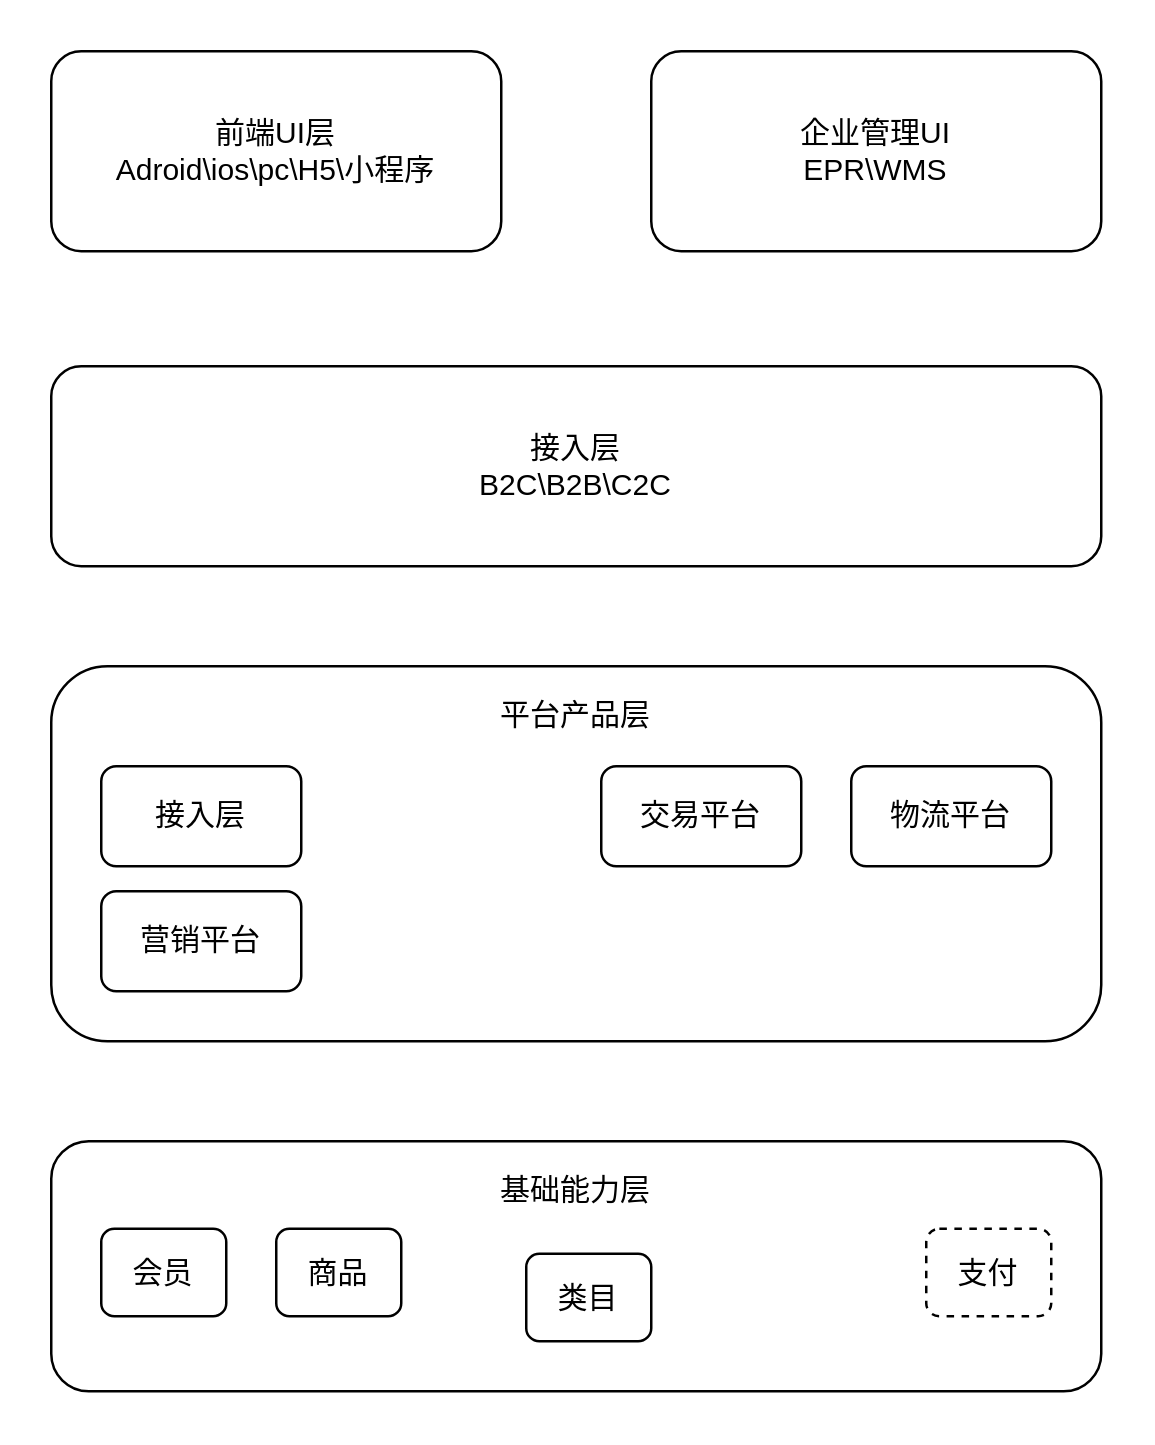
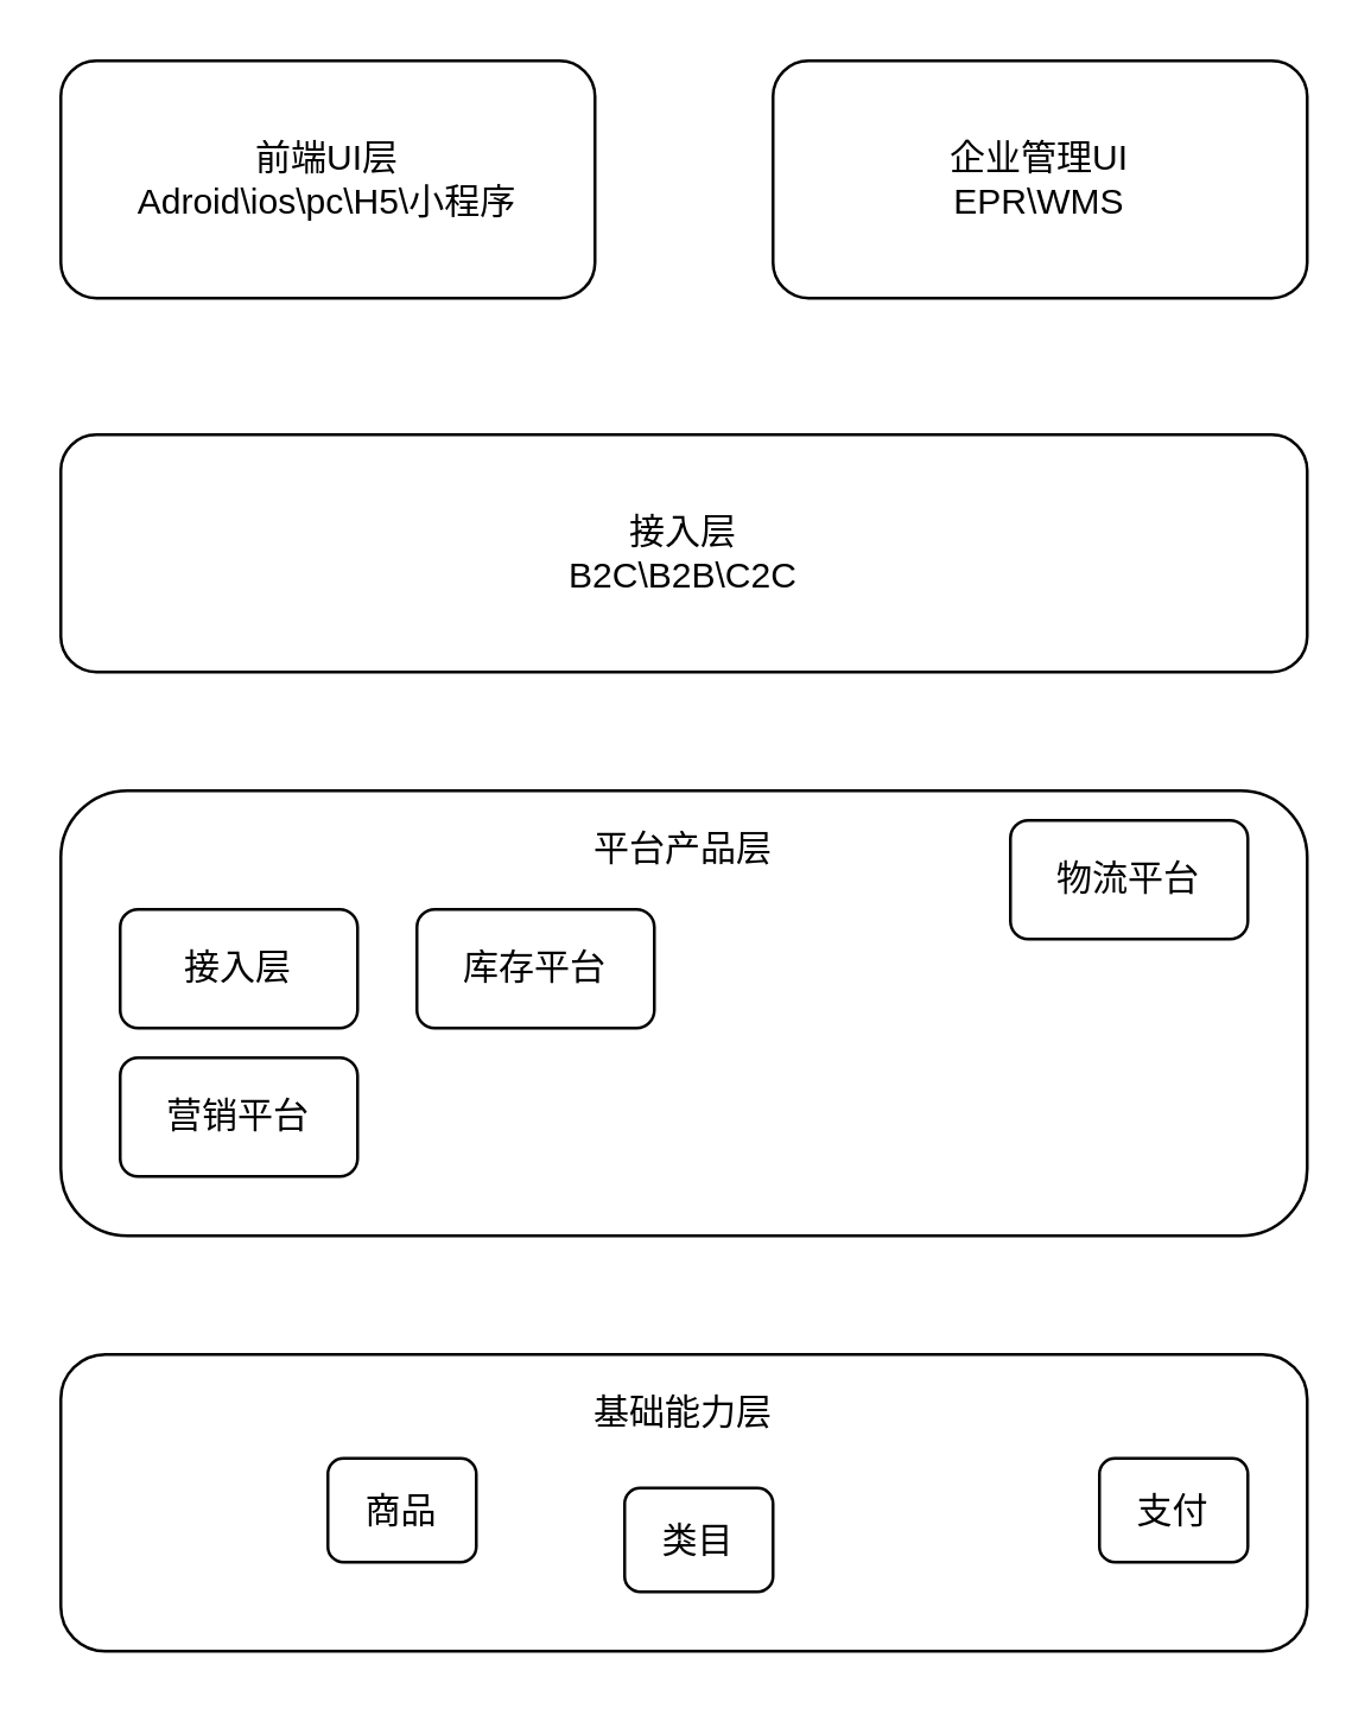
  <mxCell id="0" />
  <mxCell id="1" parent="0" />
  <mxCell id="2" value="前端UI层&lt;div&gt;Adroid\ios\pc\H5\小程序&lt;/div&gt;" style="rounded=1;whiteSpace=wrap;html=1;" vertex="1" parent="1"><mxGeometry x="20" y="20" width="180" height="80" as="geometry" /></mxCell>
  <mxCell id="3" value="企业管理UI&lt;div&gt;EPR\WMS&lt;/div&gt;" style="rounded=1;whiteSpace=wrap;html=1;" vertex="1" parent="1"><mxGeometry x="260" y="20" width="180" height="80" as="geometry" /></mxCell>
  <mxCell id="4" value="接入层&lt;div&gt;B2C\B2B\C2C&lt;/div&gt;" style="rounded=1;whiteSpace=wrap;html=1;" vertex="1" parent="1"><mxGeometry x="20" y="146" width="420" height="80" as="geometry" /></mxCell>
  <mxCell id="5" value="" style="rounded=1;whiteSpace=wrap;html=1;" vertex="1" parent="1"><mxGeometry x="20" y="266" width="420" height="150" as="geometry" /></mxCell>
  <mxCell id="6" value="平台产品层" style="text;html=1;align=center;verticalAlign=middle;whiteSpace=wrap;rounded=0;" vertex="1" parent="1"><mxGeometry x="190" y="271" width="80" height="30" as="geometry" /></mxCell>
  <mxCell id="7" value="接入层" style="rounded=1;whiteSpace=wrap;html=1;" vertex="1" parent="1"><mxGeometry x="40" y="306" width="80" height="40" as="geometry" /></mxCell>
- <mxCell id="9" value="交易平台" style="rounded=1;whiteSpace=wrap;html=1;" vertex="1" parent="1"><mxGeometry x="240" y="306" width="80" height="40" as="geometry" /></mxCell>
- <mxCell id="10" value="物流平台" style="rounded=1;whiteSpace=wrap;html=1;" vertex="1" parent="1"><mxGeometry x="340" y="306" width="80" height="40" as="geometry" /></mxCell>
+ <mxCell id="8" value="库存平台" style="rounded=1;whiteSpace=wrap;html=1;" vertex="1" parent="1"><mxGeometry x="140" y="306" width="80" height="40" as="geometry" /></mxCell>
+ <mxCell id="10" value="物流平台" style="rounded=1;whiteSpace=wrap;html=1;" vertex="1" parent="1"><mxGeometry x="340" y="276" width="80" height="40" as="geometry" /></mxCell>
  <mxCell id="11" value="营销平台" style="rounded=1;whiteSpace=wrap;html=1;" vertex="1" parent="1"><mxGeometry x="40" y="356" width="80" height="40" as="geometry" /></mxCell>
  <mxCell id="12" value="" style="rounded=1;whiteSpace=wrap;html=1;" vertex="1" parent="1"><mxGeometry x="20" y="456" width="420" height="100" as="geometry" /></mxCell>
  <mxCell id="13" value="基础能力层" style="text;html=1;align=center;verticalAlign=middle;whiteSpace=wrap;rounded=0;" vertex="1" parent="1"><mxGeometry x="190" y="461" width="80" height="30" as="geometry" /></mxCell>
- <mxCell id="14" value="会员" style="rounded=1;whiteSpace=wrap;html=1;" vertex="1" parent="1"><mxGeometry x="40" y="491" width="50" height="35" as="geometry" /></mxCell>
  <mxCell id="15" value="商品" style="rounded=1;whiteSpace=wrap;html=1;" vertex="1" parent="1"><mxGeometry x="110" y="491" width="50" height="35" as="geometry" /></mxCell>
  <mxCell id="16" value="类目" style="rounded=1;whiteSpace=wrap;html=1;" vertex="1" parent="1"><mxGeometry x="210" y="501" width="50" height="35" as="geometry" /></mxCell>
- <mxCell id="17" value="支付" style="rounded=1;whiteSpace=wrap;html=1;dashed=1;" vertex="1" parent="1"><mxGeometry x="370" y="491" width="50" height="35" as="geometry" /></mxCell>
+ <mxCell id="17" value="支付" style="rounded=1;whiteSpace=wrap;html=1;" vertex="1" parent="1"><mxGeometry x="370" y="491" width="50" height="35" as="geometry" /></mxCell>
